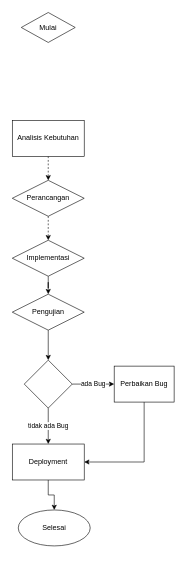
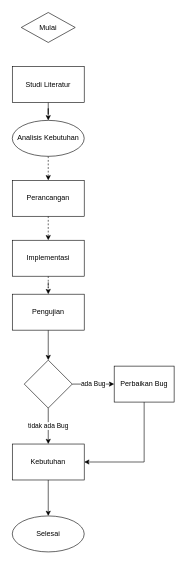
  <mxCell id="0" />
  <mxCell id="1" parent="0" />
  <mxCell id="2" value="Mulai" style="rhombus;whiteSpace=wrap;html=1;" vertex="1" parent="1"><mxGeometry x="35" y="20" width="90" height="50" as="geometry" /></mxCell>
+ <mxCell id="3" value="" style="edgeStyle=orthogonalEdgeStyle;rounded=0;orthogonalLoop=1;jettySize=auto;html=1;" edge="1" parent="1" source="4" target="6"><mxGeometry relative="1" as="geometry" /></mxCell>
+ <mxCell id="4" value="Studi Literatur" style="whiteSpace=wrap;html=1;" vertex="1" parent="1"><mxGeometry x="20" y="110" width="120" height="60" as="geometry" /></mxCell>
  <mxCell id="5" value="" style="edgeStyle=orthogonalEdgeStyle;rounded=0;orthogonalLoop=1;jettySize=auto;html=1;dashed=1;" edge="1" parent="1" source="6" target="8"><mxGeometry relative="1" as="geometry" /></mxCell>
- <mxCell id="6" value="Analisis Kebutuhan" style="whiteSpace=wrap;html=1;" vertex="1" parent="1"><mxGeometry x="20" y="200" width="120" height="60" as="geometry" /></mxCell>
+ <mxCell id="6" value="Analisis Kebutuhan" style="ellipse;whiteSpace=wrap;html=1;" vertex="1" parent="1"><mxGeometry x="20" y="200" width="120" height="60" as="geometry" /></mxCell>
  <mxCell id="7" value="" style="edgeStyle=orthogonalEdgeStyle;rounded=0;orthogonalLoop=1;jettySize=auto;html=1;dashed=1;" edge="1" parent="1" source="8" target="10"><mxGeometry relative="1" as="geometry" /></mxCell>
- <mxCell id="8" value="Perancangan" style="rhombus;whiteSpace=wrap;html=1;" vertex="1" parent="1"><mxGeometry x="20" y="300" width="120" height="60" as="geometry" /></mxCell>
- <mxCell id="9" value="" style="edgeStyle=orthogonalEdgeStyle;rounded=0;orthogonalLoop=1;jettySize=auto;html=1;" edge="1" parent="1" source="10" target="12"><mxGeometry relative="1" as="geometry" /></mxCell>
- <mxCell id="10" value="Implementasi" style="rhombus;whiteSpace=wrap;html=1;" vertex="1" parent="1"><mxGeometry x="20" y="400" width="120" height="60" as="geometry" /></mxCell>
+ <mxCell id="8" value="Perancangan" style="whiteSpace=wrap;html=1;" vertex="1" parent="1"><mxGeometry x="20" y="300" width="120" height="60" as="geometry" /></mxCell>
+ <mxCell id="9" value="" style="edgeStyle=orthogonalEdgeStyle;rounded=0;orthogonalLoop=1;jettySize=auto;html=1;dashed=1;" edge="1" parent="1" source="10" target="12"><mxGeometry relative="1" as="geometry" /></mxCell>
+ <mxCell id="10" value="Implementasi" style="whiteSpace=wrap;html=1;" vertex="1" parent="1"><mxGeometry x="20" y="400" width="120" height="60" as="geometry" /></mxCell>
  <mxCell id="11" value="" style="edgeStyle=orthogonalEdgeStyle;rounded=0;orthogonalLoop=1;jettySize=auto;html=1;" edge="1" parent="1" source="12" target="15"><mxGeometry relative="1" as="geometry" /></mxCell>
- <mxCell id="12" value="Pengujian" style="rhombus;whiteSpace=wrap;html=1;" vertex="1" parent="1"><mxGeometry x="20" y="490" width="120" height="60" as="geometry" /></mxCell>
+ <mxCell id="12" value="Pengujian" style="whiteSpace=wrap;html=1;" vertex="1" parent="1"><mxGeometry x="20" y="490" width="120" height="60" as="geometry" /></mxCell>
  <mxCell id="13" value="&#10;&#10;&lt;span style=&quot;color: rgb(0, 0, 0); font-family: helvetica; font-size: 11px; font-style: normal; font-weight: 400; letter-spacing: normal; text-align: center; text-indent: 0px; text-transform: none; word-spacing: 0px; background-color: rgb(255, 255, 255); display: inline; float: none;&quot;&gt;ada Bug&lt;/span&gt;&#10;&#10;" style="edgeStyle=orthogonalEdgeStyle;rounded=0;orthogonalLoop=1;jettySize=auto;html=1;" edge="1" parent="1" source="15" target="17"><mxGeometry relative="1" as="geometry" /></mxCell>
  <mxCell id="14" value="tidak ada Bug" style="edgeStyle=orthogonalEdgeStyle;rounded=0;orthogonalLoop=1;jettySize=auto;html=1;" edge="1" parent="1" source="15" target="19"><mxGeometry relative="1" as="geometry" /></mxCell>
  <mxCell id="15" value="" style="rhombus;whiteSpace=wrap;html=1;" vertex="1" parent="1"><mxGeometry x="40" y="600" width="80" height="80" as="geometry" /></mxCell>
  <mxCell id="16" value="" style="edgeStyle=orthogonalEdgeStyle;rounded=0;orthogonalLoop=1;jettySize=auto;html=1;entryX=1;entryY=0.5;entryDx=0;entryDy=0;exitX=0.5;exitY=1;exitDx=0;exitDy=0;" edge="1" parent="1" source="17" target="19"><mxGeometry relative="1" as="geometry"><mxPoint x="250" y="750" as="targetPoint" /></mxGeometry></mxCell>
  <mxCell id="17" value="Perbaikan Bug" style="whiteSpace=wrap;html=1;" vertex="1" parent="1"><mxGeometry x="190" y="610" width="100" height="60" as="geometry" /></mxCell>
  <mxCell id="18" value="" style="edgeStyle=orthogonalEdgeStyle;rounded=0;orthogonalLoop=1;jettySize=auto;html=1;" edge="1" parent="1" source="19" target="20"><mxGeometry relative="1" as="geometry" /></mxCell>
- <mxCell id="19" value="Deployment" style="whiteSpace=wrap;html=1;" vertex="1" parent="1"><mxGeometry x="20" y="740" width="120" height="60" as="geometry" /></mxCell>
- <mxCell id="20" value="Selesai" style="ellipse;whiteSpace=wrap;html=1;" vertex="1" parent="1"><mxGeometry x="30" y="850" width="120" height="60" as="geometry" /></mxCell>
+ <mxCell id="19" value="Kebutuhan" style="whiteSpace=wrap;html=1;" vertex="1" parent="1"><mxGeometry x="20" y="740" width="120" height="60" as="geometry" /></mxCell>
+ <mxCell id="20" value="Selesai" style="ellipse;whiteSpace=wrap;html=1;" vertex="1" parent="1"><mxGeometry x="20" y="860" width="120" height="60" as="geometry" /></mxCell>
